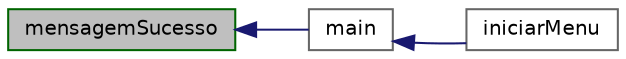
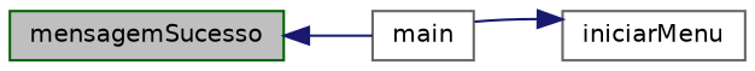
  digraph {
    rankdir=LR
    node [color=gray40 fillcolor=white fontname=Helvetica fontsize=10 shape=record style=filled]
    edge [color=midnightblue dir=back fontname=Helvetica fontsize=10 labelfontname=Helvetica labelfontsize=10 style=solid]
    n1 [color=darkgreen fillcolor=grey75 fontcolor=black height=0.2 label=mensagemSucesso width=0.4]
    n2 [height=0.2 label=main width=0.4]
    n3 [height=0.2 label=iniciarMenu width=0.4]
    n1 -> n2
-   n2 -> n3
+   n3 -> n2
  }
